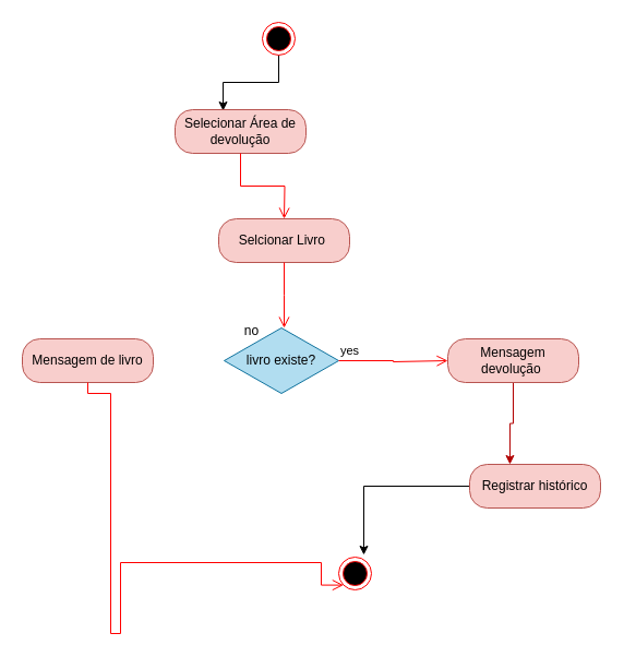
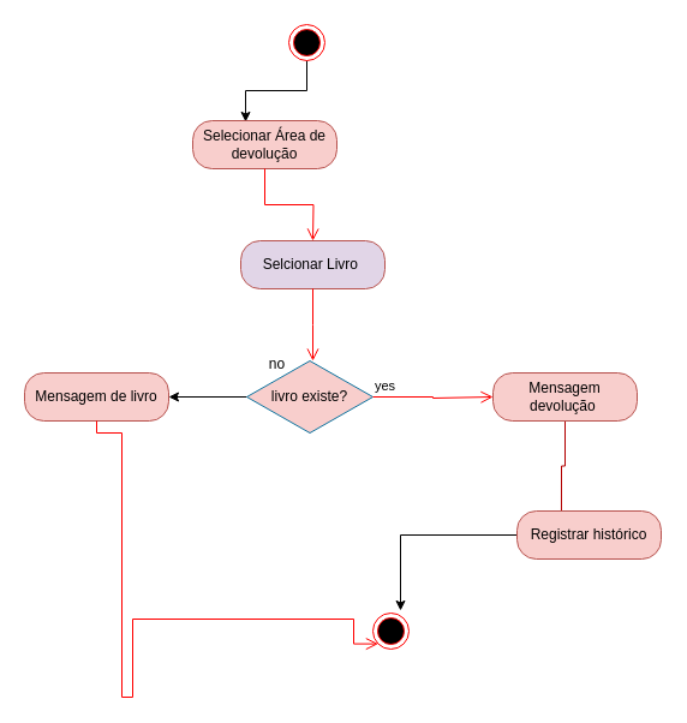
  <mxCell id="0" />
  <mxCell id="1" parent="0" />
  <mxCell id="2" style="edgeStyle=orthogonalEdgeStyle;rounded=0;orthogonalLoop=1;jettySize=auto;html=1;entryX=0.367;entryY=0.025;entryDx=0;entryDy=0;entryPerimeter=0;" edge="1" parent="1" source="3" target="4"><mxGeometry relative="1" as="geometry" /></mxCell>
  <mxCell id="3" value="" style="ellipse;html=1;shape=endState;fillColor=#000000;strokeColor=#ff0000;" vertex="1" parent="1"><mxGeometry x="240" y="20" width="30" height="30" as="geometry" /></mxCell>
  <mxCell id="4" value="Selecionar Área de devolução" style="rounded=1;whiteSpace=wrap;html=1;arcSize=40;fillColor=#f8cecc;strokeColor=#b85450;" vertex="1" parent="1"><mxGeometry x="160" y="100" width="120" height="40" as="geometry" /></mxCell>
  <mxCell id="5" value="" style="edgeStyle=orthogonalEdgeStyle;html=1;verticalAlign=bottom;endArrow=open;endSize=8;strokeColor=#ff0000;rounded=0;" edge="1" source="4" parent="1"><mxGeometry relative="1" as="geometry"><mxPoint x="260" y="200" as="targetPoint" /></mxGeometry></mxCell>
- <mxCell id="6" value="Selcionar Livro&amp;nbsp;" style="rounded=1;whiteSpace=wrap;html=1;arcSize=40;fillColor=#f8cecc;strokeColor=#b85450;" vertex="1" parent="1"><mxGeometry x="200" y="200" width="120" height="40" as="geometry" /></mxCell>
+ <mxCell id="6" value="Selcionar Livro&amp;nbsp;" style="rounded=1;whiteSpace=wrap;html=1;arcSize=40;fillColor=#e1d5e7;strokeColor=#b85450;" vertex="1" parent="1"><mxGeometry x="200" y="200" width="120" height="40" as="geometry" /></mxCell>
  <mxCell id="7" value="" style="edgeStyle=orthogonalEdgeStyle;html=1;verticalAlign=bottom;endArrow=open;endSize=8;strokeColor=#ff0000;rounded=0;" edge="1" source="6" parent="1"><mxGeometry relative="1" as="geometry"><mxPoint x="260" y="300" as="targetPoint" /></mxGeometry></mxCell>
  <mxCell id="8" value="Mensagem de livro" style="rounded=1;whiteSpace=wrap;html=1;arcSize=40;fillColor=#f8cecc;strokeColor=#b85450;" vertex="1" parent="1"><mxGeometry x="20" y="310" width="120" height="40" as="geometry" /></mxCell>
  <mxCell id="9" value="" style="edgeStyle=orthogonalEdgeStyle;html=1;verticalAlign=bottom;endArrow=open;endSize=8;strokeColor=#ff0000;rounded=0;entryX=0;entryY=1;entryDx=0;entryDy=0;" edge="1" source="8" parent="1" target="18"><mxGeometry relative="1" as="geometry"><mxPoint x="110" y="480" as="targetPoint" /><Array as="points"><mxPoint x="80" y="360" /><mxPoint x="101" y="360" /><mxPoint x="101" y="580" /><mxPoint x="110" y="580" /><mxPoint x="110" y="515" /><mxPoint x="294" y="515" /></Array></mxGeometry></mxCell>
- <mxCell id="11" value="livro existe?" style="rhombus;whiteSpace=wrap;html=1;fillColor=#b1ddf0;strokeColor=#10739e;" vertex="1" parent="1"><mxGeometry x="205" y="300" width="105" height="60" as="geometry" /></mxCell>
+ <mxCell id="10" style="edgeStyle=orthogonalEdgeStyle;rounded=0;orthogonalLoop=1;jettySize=auto;html=1;entryX=1;entryY=0.5;entryDx=0;entryDy=0;" edge="1" parent="1" source="11" target="8"><mxGeometry relative="1" as="geometry" /></mxCell>
+ <mxCell id="11" value="livro existe?" style="rhombus;whiteSpace=wrap;html=1;fillColor=#f8cecc;strokeColor=#10739e;" vertex="1" parent="1"><mxGeometry x="205" y="300" width="105" height="60" as="geometry" /></mxCell>
  <mxCell id="12" value="yes" style="edgeStyle=orthogonalEdgeStyle;html=1;align=left;verticalAlign=bottom;endArrow=open;endSize=8;strokeColor=#ff0000;rounded=0;" edge="1" source="11" parent="1"><mxGeometry x="-1" relative="1" as="geometry"><mxPoint x="410" y="330" as="targetPoint" /><Array as="points"><mxPoint x="360" y="330" /><mxPoint x="360" y="331" /></Array></mxGeometry></mxCell>
  <mxCell id="13" value="no" style="text;html=1;align=center;verticalAlign=middle;resizable=0;points=[];autosize=1;strokeColor=none;fillColor=none;" vertex="1" parent="1"><mxGeometry x="210" y="288" width="40" height="30" as="geometry" /></mxCell>
- <mxCell id="14" style="edgeStyle=orthogonalEdgeStyle;rounded=0;orthogonalLoop=1;jettySize=auto;html=1;entryX=0.308;entryY=0;entryDx=0;entryDy=0;entryPerimeter=0;fillColor=#e51400;strokeColor=#B20000;" edge="1" parent="1" source="15" target="17"><mxGeometry relative="1" as="geometry" /></mxCell>
+ <mxCell id="14" style="edgeStyle=orthogonalEdgeStyle;rounded=0;orthogonalLoop=1;jettySize=auto;html=1;entryX=0.308;entryY=0;entryDx=0;entryDy=0;entryPerimeter=0;fillColor=#e51400;strokeColor=#B20000;endArrow=none;" edge="1" parent="1" source="15" target="17"><mxGeometry relative="1" as="geometry" /></mxCell>
  <mxCell id="15" value="Mensagem devolução&amp;nbsp;" style="rounded=1;whiteSpace=wrap;html=1;arcSize=40;fillColor=#f8cecc;strokeColor=#b85450;" vertex="1" parent="1"><mxGeometry x="410" y="310" width="120" height="40" as="geometry" /></mxCell>
  <mxCell id="16" style="edgeStyle=orthogonalEdgeStyle;rounded=0;orthogonalLoop=1;jettySize=auto;html=1;entryX=0.767;entryY=-0.067;entryDx=0;entryDy=0;entryPerimeter=0;" edge="1" parent="1" source="17" target="18"><mxGeometry relative="1" as="geometry" /></mxCell>
  <mxCell id="17" value="Registrar histórico" style="rounded=1;whiteSpace=wrap;html=1;arcSize=40;fillColor=#f8cecc;strokeColor=#b85450;" vertex="1" parent="1"><mxGeometry x="430" y="425" width="120" height="40" as="geometry" /></mxCell>
  <mxCell id="18" value="" style="ellipse;html=1;shape=endState;fillColor=#000000;strokeColor=#ff0000;" vertex="1" parent="1"><mxGeometry x="310" y="510" width="30" height="30" as="geometry" /></mxCell>
